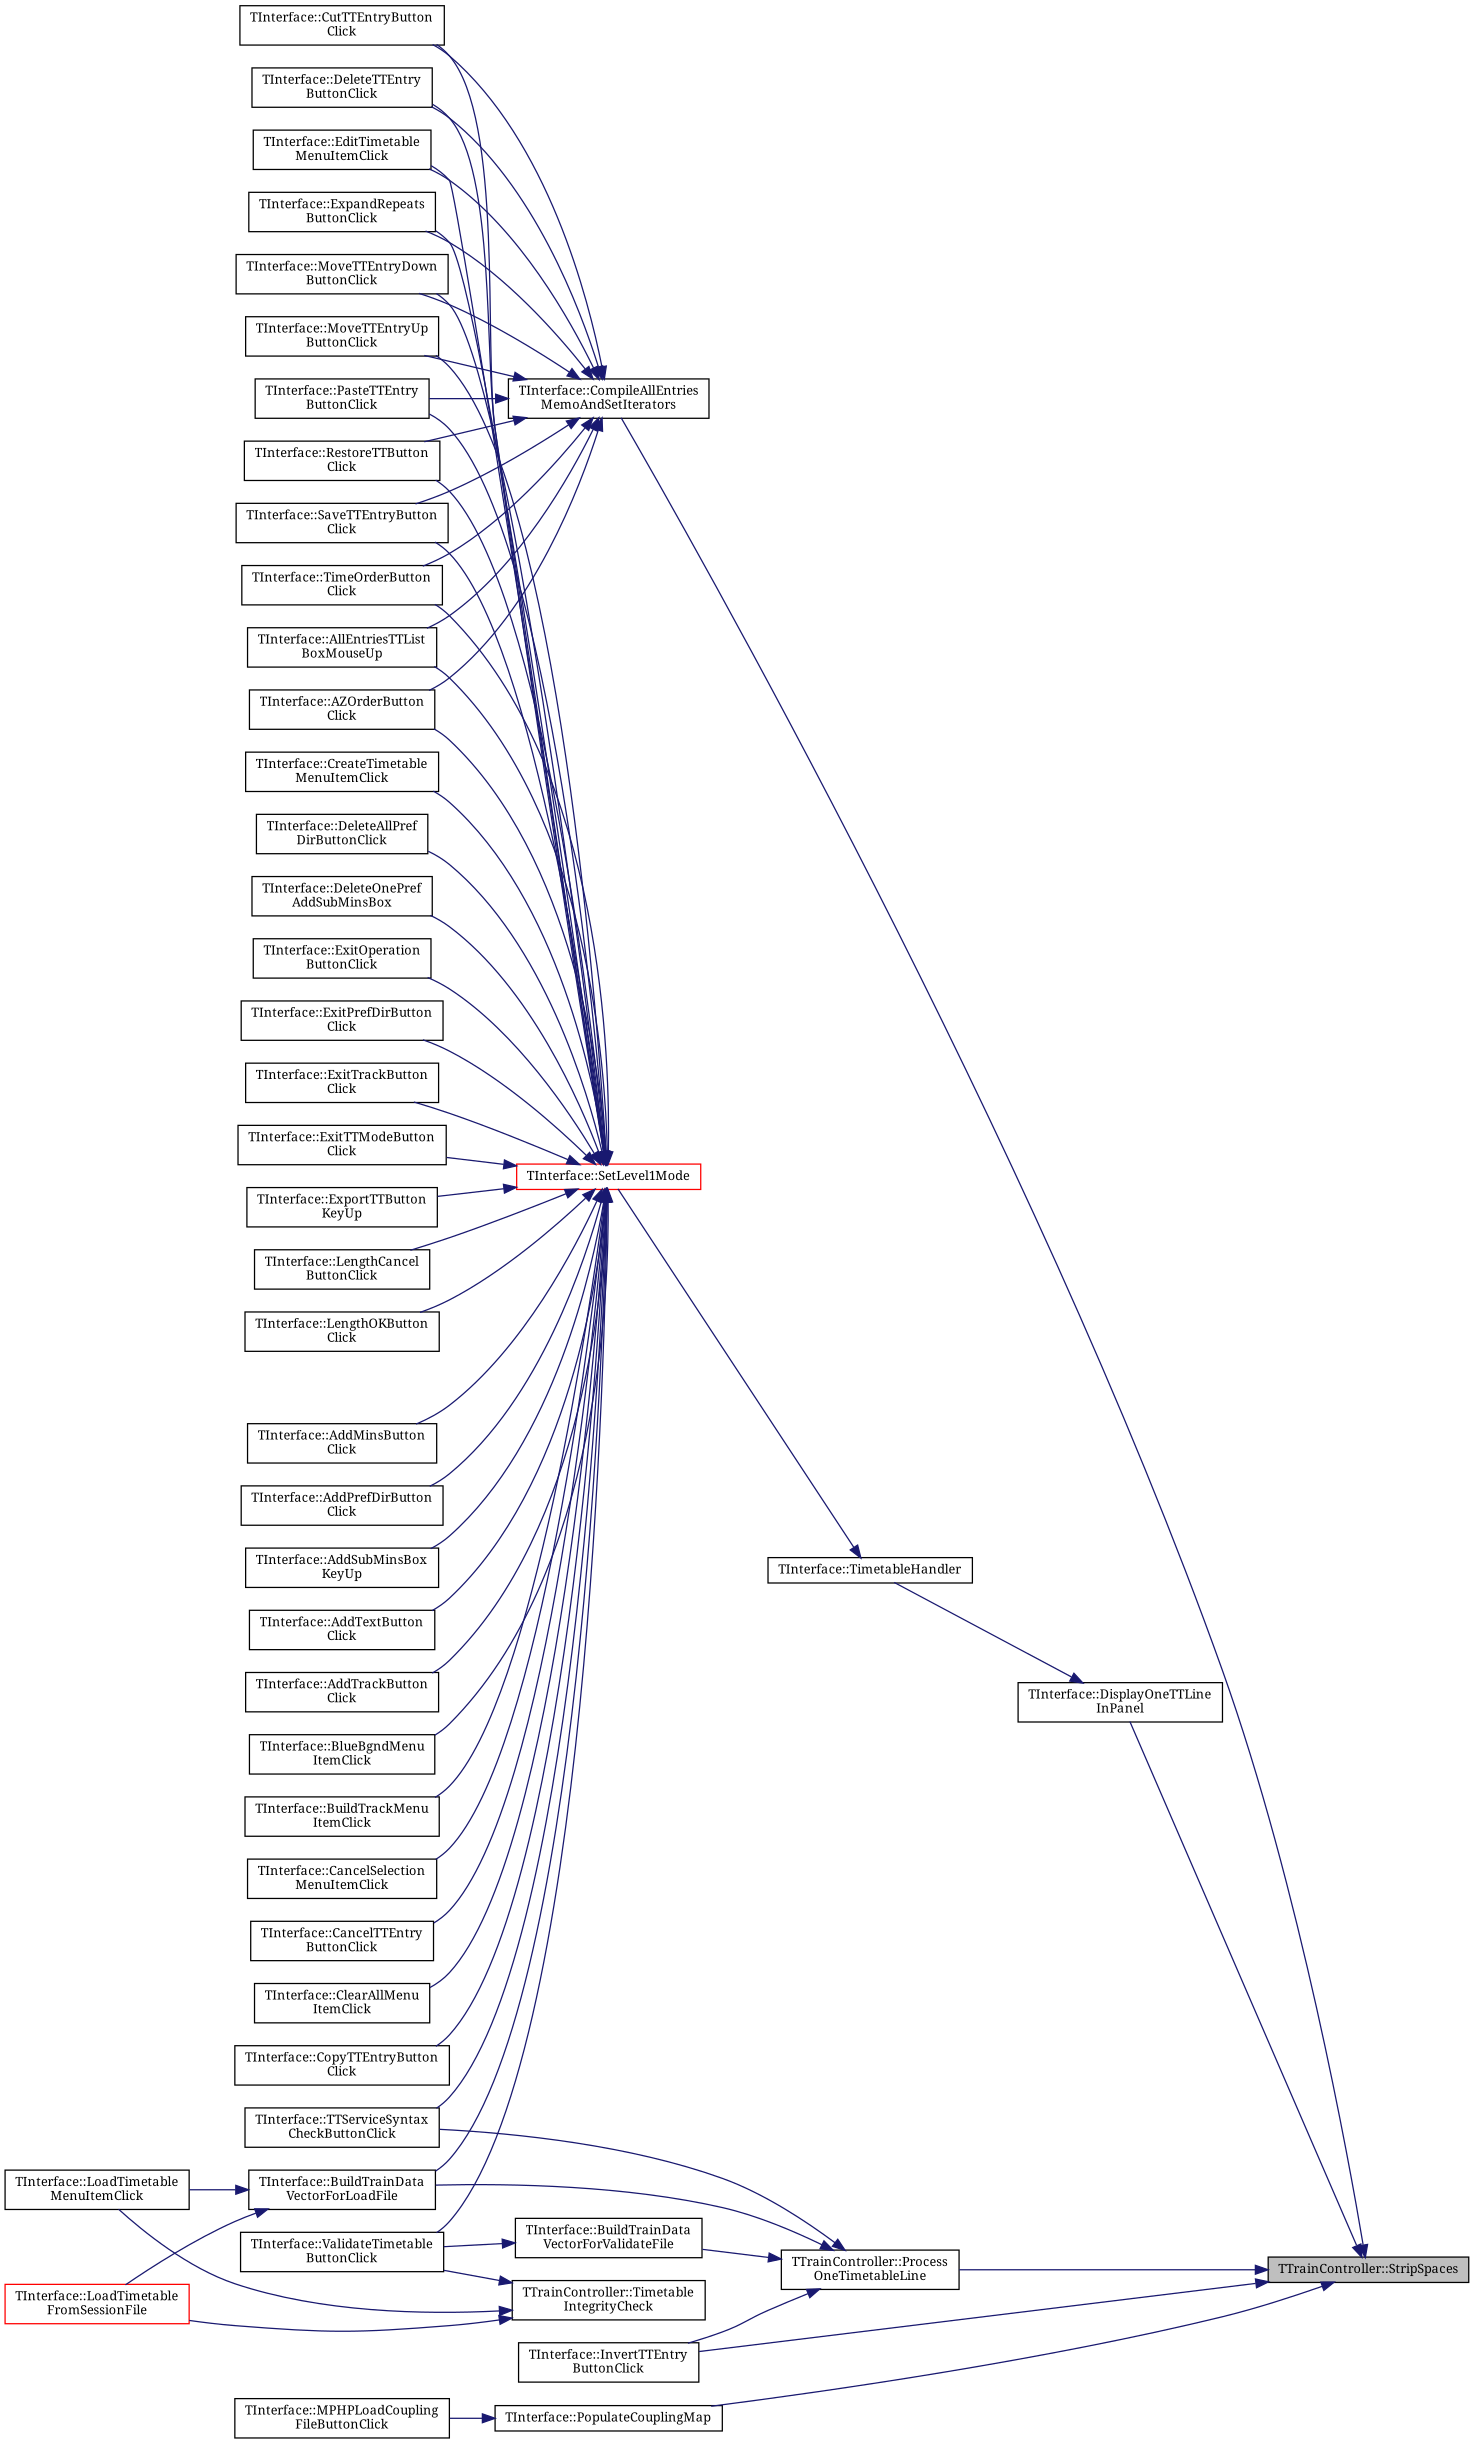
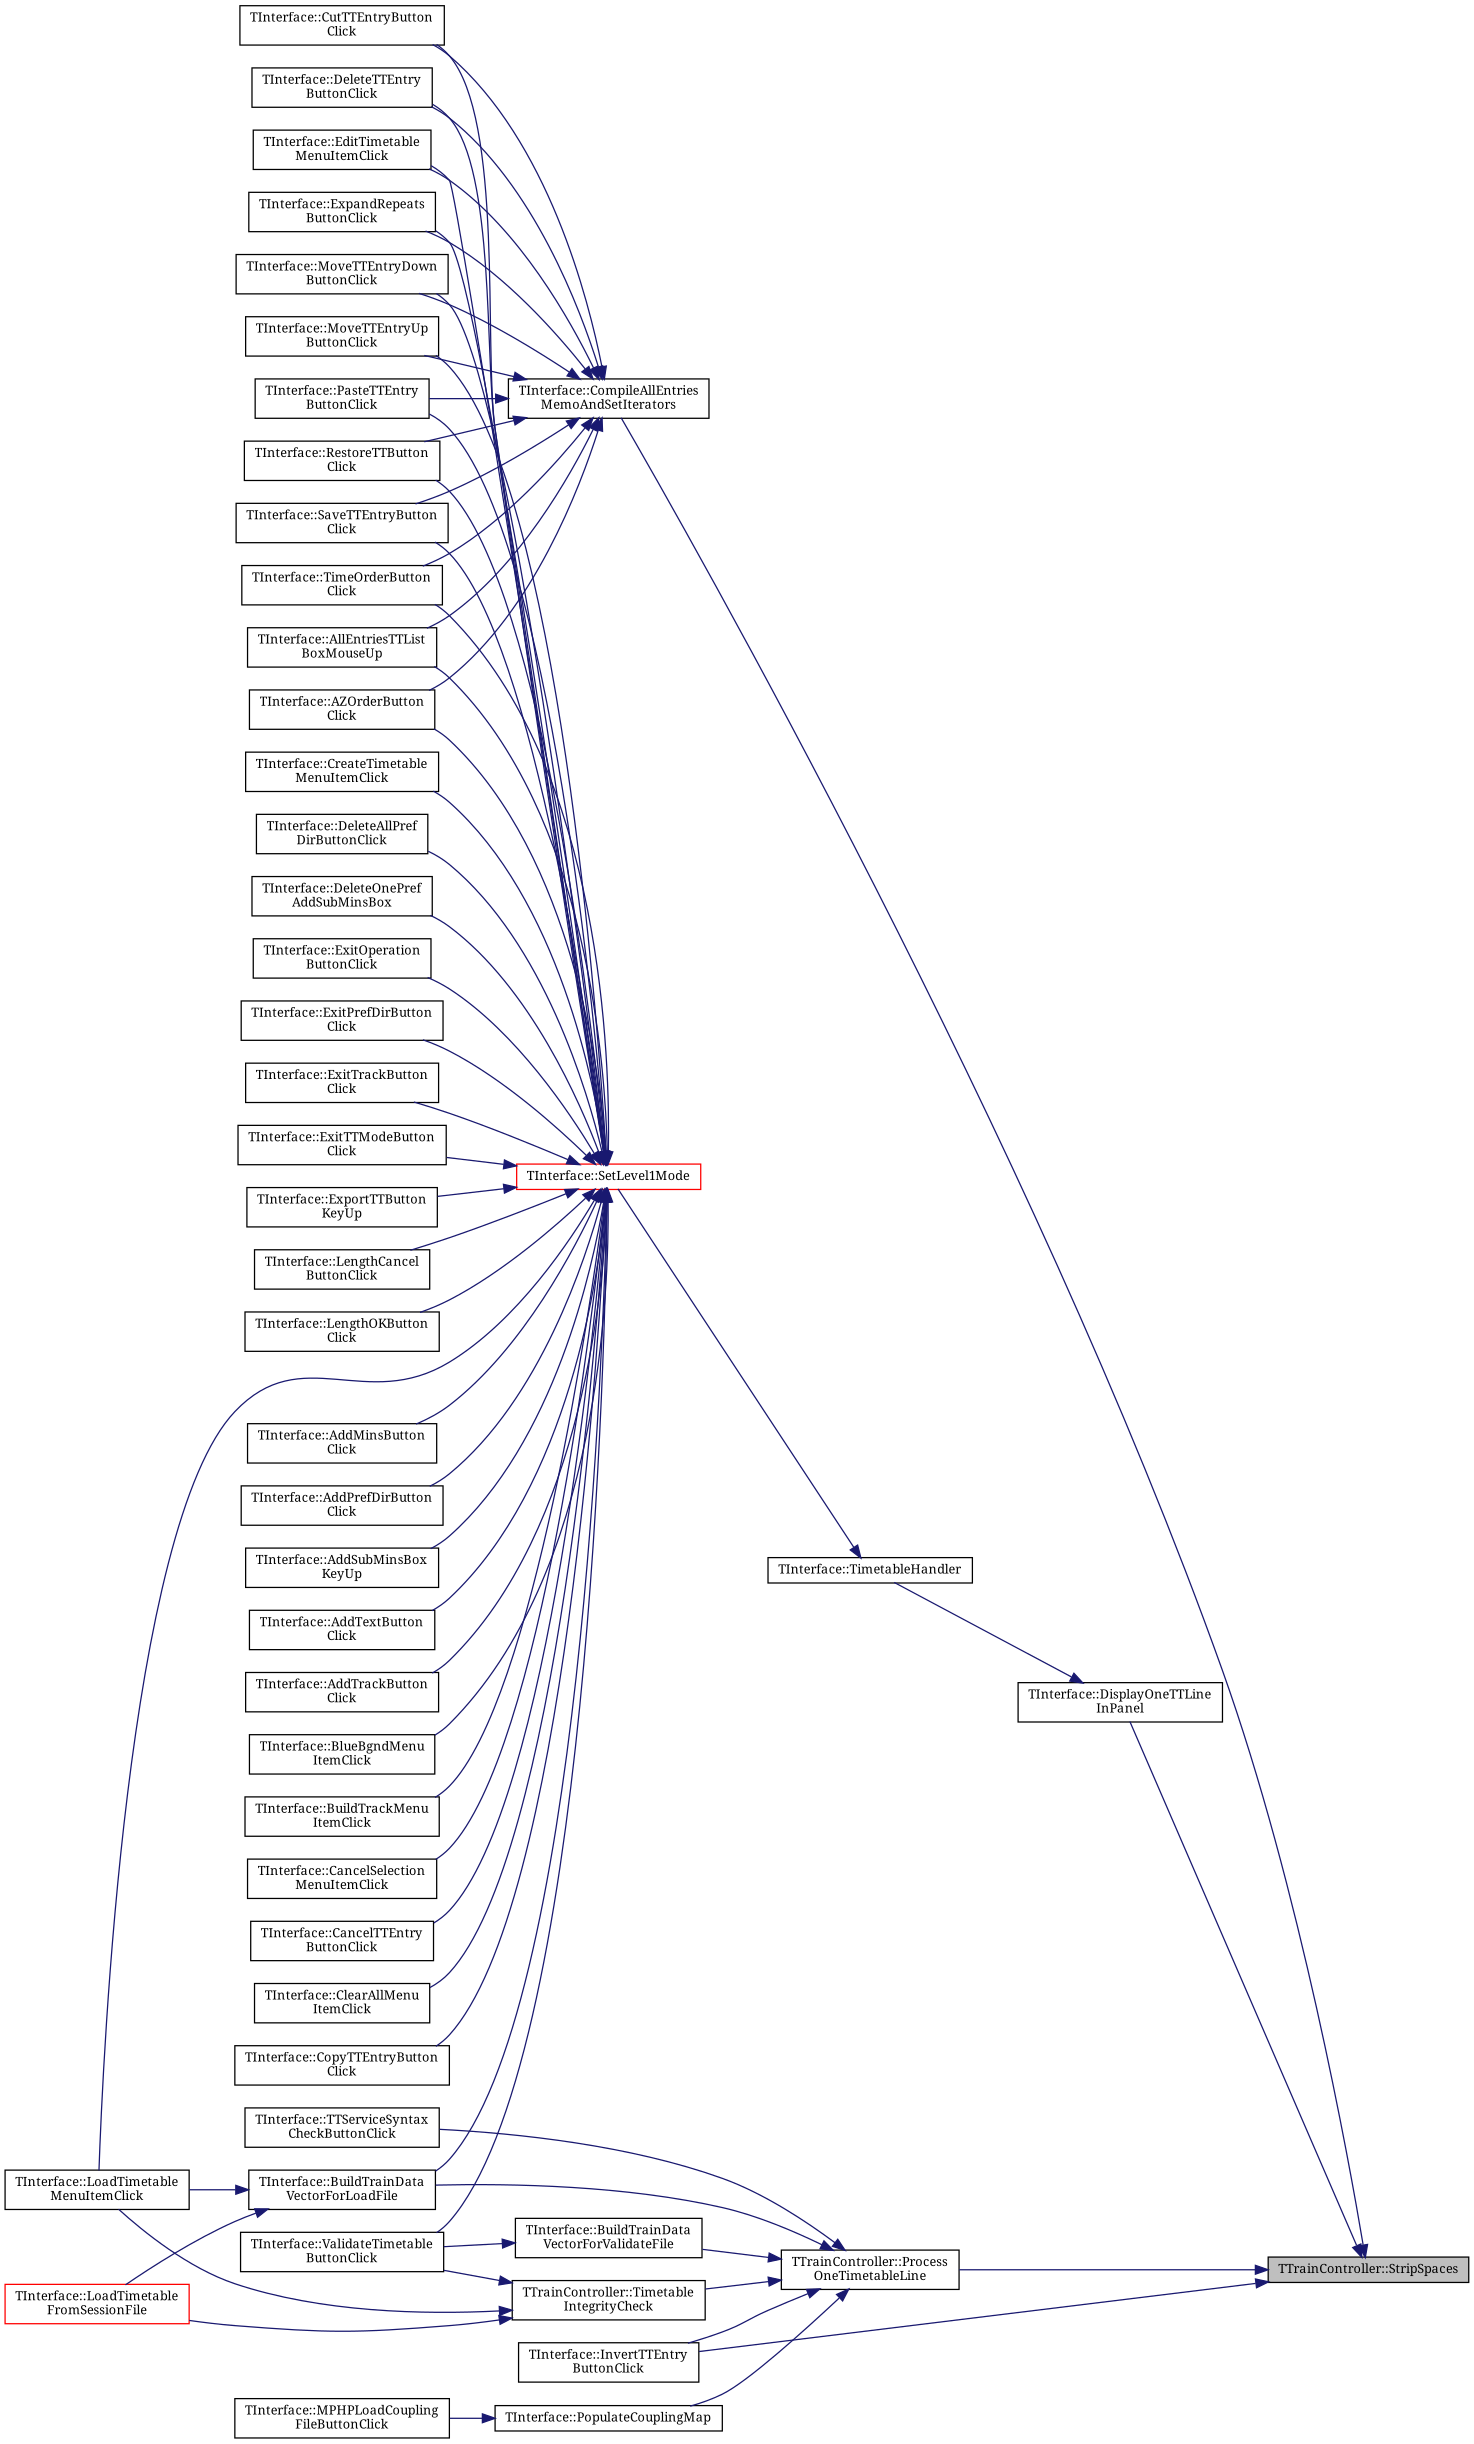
  digraph {
    fontname="Noto Serif"
    rankdir=RL
    node [color=black fillcolor=white fontname="Noto Serif" fontsize=10 shape=record style=filled]
    edge [color=midnightblue dir=back fontname="Noto Serif" fontsize=10 labelfontname=Helvetica labelfontsize=10 style=solid]
    n1 [fillcolor=grey75 fontcolor=black height=0.2 label="TTrainController::StripSpaces" width=0.4]
    n2 [height=0.2 label="TInterface::CompileAllEntries\lMemoAndSetIterators" width=0.4]
    n3 [height=0.2 label="TInterface::DisplayOneTTLine\lInPanel" width=0.4]
    n4 [height=0.2 label="TInterface::InvertTTEntry\lButtonClick" width=0.4]
    n5 [height=0.2 label="TInterface::PopulateCouplingMap" width=0.4]
    n6 [height=0.2 label="TTrainController::Process\lOneTimetableLine" width=0.4]
    n7 [height=0.2 label="TInterface::AllEntriesTTList\lBoxMouseUp" width=0.4]
    n8 [height=0.2 label="TInterface::AZOrderButton\lClick" width=0.4]
    n9 [height=0.2 label="TInterface::CutTTEntryButton\lClick" width=0.4]
    n10 [height=0.2 label="TInterface::DeleteTTEntry\lButtonClick" width=0.4]
    n11 [height=0.2 label="TInterface::EditTimetable\lMenuItemClick" width=0.4]
    n12 [height=0.2 label="TInterface::ExpandRepeats\lButtonClick" width=0.4]
    n13 [height=0.2 label="TInterface::MoveTTEntryDown\lButtonClick" width=0.4]
    n14 [height=0.2 label="TInterface::MoveTTEntryUp\lButtonClick" width=0.4]
    n15 [height=0.2 label="TInterface::PasteTTEntry\lButtonClick" width=0.4]
    n16 [height=0.2 label="TInterface::RestoreTTButton\lClick" width=0.4]
    n17 [height=0.2 label="TInterface::SaveTTEntryButton\lClick" width=0.4]
    n18 [height=0.2 label="TInterface::TimeOrderButton\lClick" width=0.4]
    n19 [height=0.2 label="TInterface::TimetableHandler" width=0.4]
    n20 [height=0.2 label="TInterface::MPHPLoadCoupling\lFileButtonClick" width=0.4]
    n21 [height=0.2 label="TInterface::BuildTrainData\lVectorForLoadFile" width=0.4]
    n22 [height=0.2 label="TInterface::TTServiceSyntax\lCheckButtonClick" width=0.4]
    n23 [height=0.2 label="TInterface::BuildTrainData\lVectorForValidateFile" width=0.4]
    n24 [height=0.2 label="TTrainController::Timetable\lIntegrityCheck" width=0.4]
    n25 [color=red height=0.2 label="TInterface::SetLevel1Mode" width=0.4]
    n26 [height=0.2 label="TInterface::AddMinsButton\lClick" width=0.4]
    n27 [height=0.2 label="TInterface::AddPrefDirButton\lClick" width=0.4]
    n28 [height=0.2 label="TInterface::AddSubMinsBox\lKeyUp" width=0.4]
    n29 [height=0.2 label="TInterface::AddTextButton\lClick" width=0.4]
    n30 [height=0.2 label="TInterface::AddTrackButton\lClick" width=0.4]
    n31 [height=0.2 label="TInterface::BlueBgndMenu\lItemClick" width=0.4]
    n32 [height=0.2 label="TInterface::BuildTrackMenu\lItemClick" width=0.4]
    n33 [height=0.2 label="TInterface::CancelSelection\lMenuItemClick" width=0.4]
    n34 [height=0.2 label="TInterface::CancelTTEntry\lButtonClick" width=0.4]
    n35 [height=0.2 label="TInterface::ClearAllMenu\lItemClick" width=0.4]
    n36 [height=0.2 label="TInterface::CopyTTEntryButton\lClick" width=0.4]
    n37 [height=0.2 label="TInterface::CreateTimetable\lMenuItemClick" width=0.4]
    n38 [height=0.2 label="TInterface::DeleteAllPref\lDirButtonClick" width=0.4]
    n39 [height=0.2 label="TInterface::DeleteOnePref\lAddSubMinsBox" width=0.4]
    n40 [height=0.2 label="TInterface::ExitOperation\lButtonClick" width=0.4]
    n41 [height=0.2 label="TInterface::ExitPrefDirButton\lClick" width=0.4]
    n42 [height=0.2 label="TInterface::ExitTrackButton\lClick" width=0.4]
    n43 [height=0.2 label="TInterface::ExitTTModeButton\lClick" width=0.4]
    n44 [height=0.2 label="TInterface::ExportTTButton\lKeyUp" width=0.4]
    n45 [height=0.2 label="TInterface::LengthCancel\lButtonClick" width=0.4]
    n46 [height=0.2 label="TInterface::LengthOKButton\lClick" width=0.4]
    n47 [height=0.2 label="TInterface::ValidateTimetable\lButtonClick" width=0.4]
    n48 [color=red height=0.2 label="TInterface::LoadTimetable\lFromSessionFile" width=0.4]
    n49 [height=0.2 label="TInterface::LoadTimetable\lMenuItemClick" width=0.4]
    n1 -> n2
    n1 -> n3
    n1 -> n4
-   n1 -> n5
+   n6 -> n5
    n1 -> n6
    n2 -> n7
    n2 -> n8
    n2 -> n9
    n2 -> n10
    n2 -> n11
    n2 -> n12
    n2 -> n13
    n2 -> n14
    n2 -> n15
    n2 -> n16
    n2 -> n17
    n2 -> n18
    n3 -> n19
    n5 -> n20
    n6 -> n4
    n6 -> n21
    n6 -> n22
    n6 -> n23
+   n6 -> n24
    n19 -> n25
    n21 -> n48
    n21 -> n49
    n23 -> n47
    n24 -> n47
    n24 -> n48
    n24 -> n49
    n25 -> n7
    n25 -> n8
    n25 -> n9
    n25 -> n10
    n25 -> n11
    n25 -> n12
    n25 -> n13
    n25 -> n14
    n25 -> n15
    n25 -> n16
    n25 -> n17
    n25 -> n18
    n25 -> n21
-   n25 -> n22
+   n25 -> n49
    n25 -> n26
    n25 -> n27
    n25 -> n28
    n25 -> n29
    n25 -> n30
    n25 -> n31
    n25 -> n32
    n25 -> n33
    n25 -> n34
    n25 -> n35
    n25 -> n36
    n25 -> n37
    n25 -> n38
    n25 -> n39
    n25 -> n40
    n25 -> n41
    n25 -> n42
    n25 -> n43
    n25 -> n44
    n25 -> n45
    n25 -> n46
    n25 -> n47
  }
